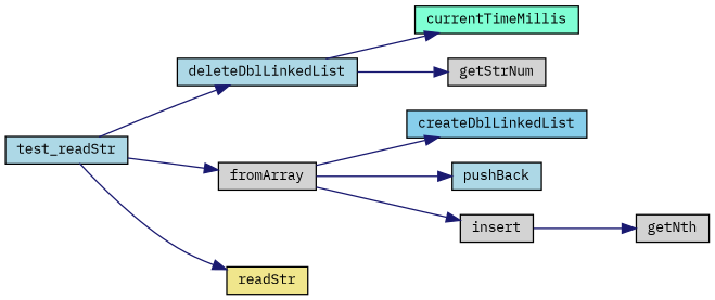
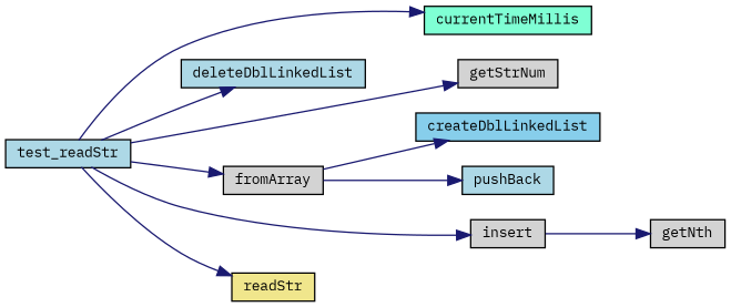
  digraph {
    fontname="IBM Plex Mono"
    rankdir=LR
    node [color=black fillcolor=lightgrey fontname="IBM Plex Mono" fontsize=10 shape=record style=filled]
    edge [color=midnightblue fontname="IBM Plex Mono" fontsize=10 labelfontname=Helvetica labelfontsize=10 style=solid]
    n1 [fillcolor=lightblue fontcolor=black height=0.2 label=test_readStr width=0.4]
    n2 [fillcolor=aquamarine height=0.2 label=currentTimeMillis width=0.4]
    n3 [fillcolor=lightblue height=0.2 label=deleteDblLinkedList width=0.4]
    n4 [height=0.2 label=fromArray width=0.4]
    n5 [height=0.2 label=getStrNum width=0.4]
    n6 [height=0.2 label=insert width=0.4]
    n7 [fillcolor=khaki height=0.2 label=readStr width=0.4]
    n8 [fillcolor=skyblue height=0.2 label=createDblLinkedList width=0.4]
    n9 [fillcolor=lightblue height=0.2 label=pushBack width=0.4]
    n10 [height=0.2 label=getNth width=0.4]
-   n3 -> n2
+   n1 -> n2
    n1 -> n3
    n1 -> n4
-   n3 -> n5
-   n4 -> n6
+   n1 -> n5
+   n1 -> n6
    n1 -> n7
    n4 -> n8
    n4 -> n9
    n6 -> n10
  }
